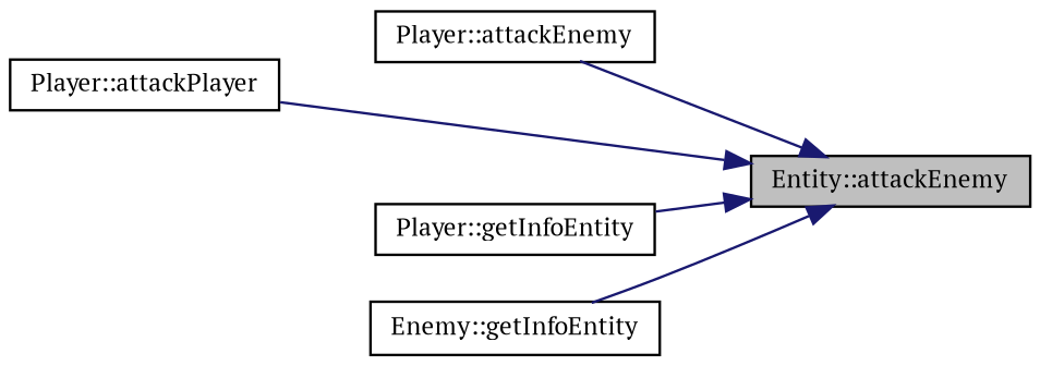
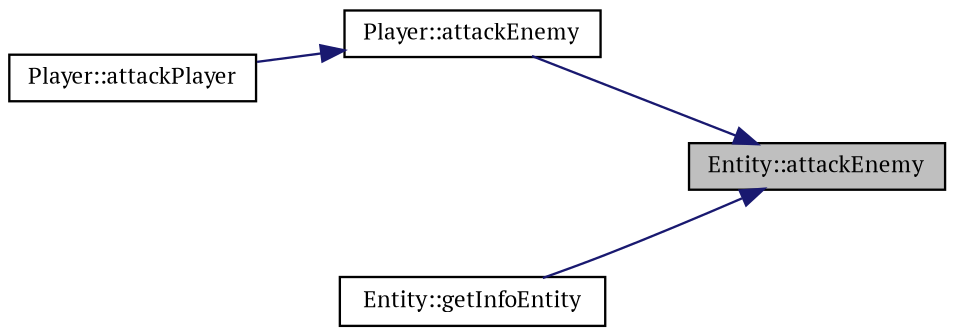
  digraph {
    fontname="PT Serif"
    rankdir=RL
    node [color=black fillcolor=white fontname="PT Serif" fontsize=10 shape=record style=filled]
    edge [color=midnightblue dir=back fontname="PT Serif" fontsize=10 labelfontname=Helvetica labelfontsize=10 style=solid]
    n1 [fillcolor=grey75 fontcolor=black height=0.2 label="Entity::attackEnemy" width=0.4]
    n2 [height=0.2 label="Player::attackEnemy" width=0.4]
    n3 [height=0.2 label="Player::attackPlayer" width=0.4]
-   n4 [height=0.2 label="Player::getInfoEntity" width=0.4]
-   n5 [height=0.2 label="Enemy::getInfoEntity" width=0.4]
+   n5 [height=0.2 label="Entity::getInfoEntity" width=0.4]
    n1 -> n2
-   n1 -> n3
-   n1 -> n4
+   n2 -> n3
    n1 -> n5
  }
